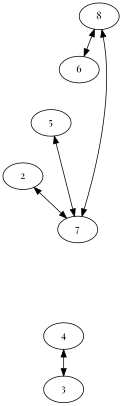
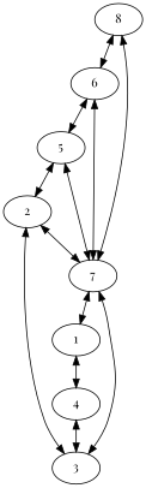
  digraph {
    fontname="Playfair Display"
    node [fontname="Playfair Display"]
    edge [dir=both fontname="Playfair Display"]
    n1 [label=8]
    n2 [label=6]
+   n3 [label=1]
    n4 [label=4]
    n5 [label=3]
    n6 [label=2]
    n7 [label=7]
    n8 [label=5]
    n1 -> n2
+   n2 -> n8
+   n3 -> n4
    n4 -> n5
+   n5 -> n6
    n6 -> n7
    n7 -> n1
+   n7 -> n2
+   n7 -> n3
+   n7 -> n5
+   n8 -> n6
    n8 -> n7
  }
